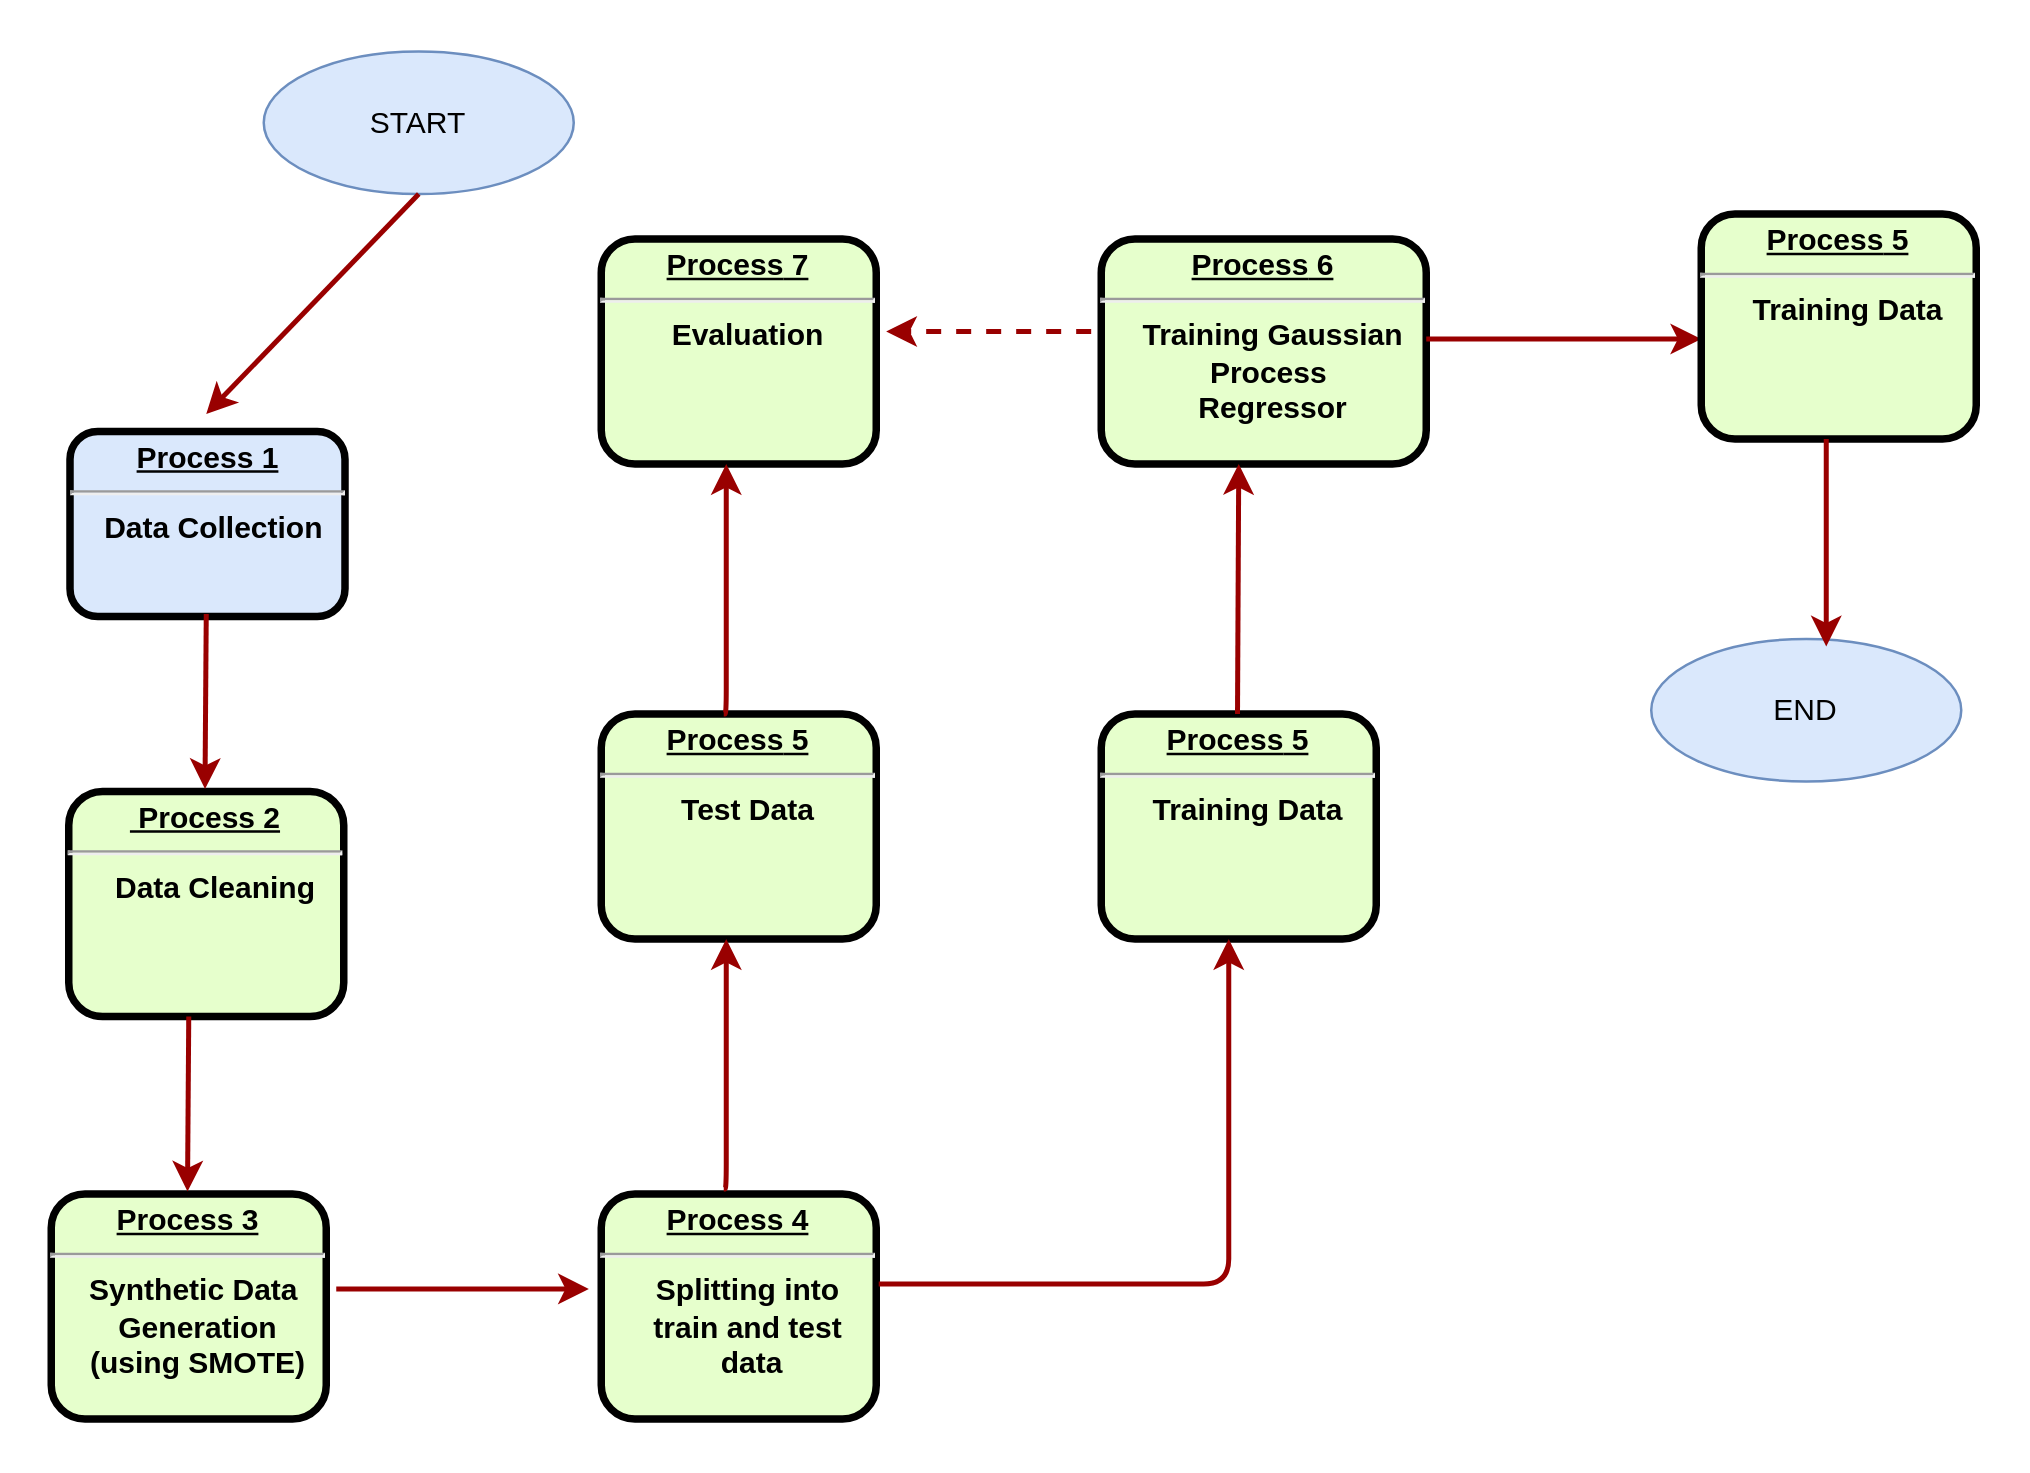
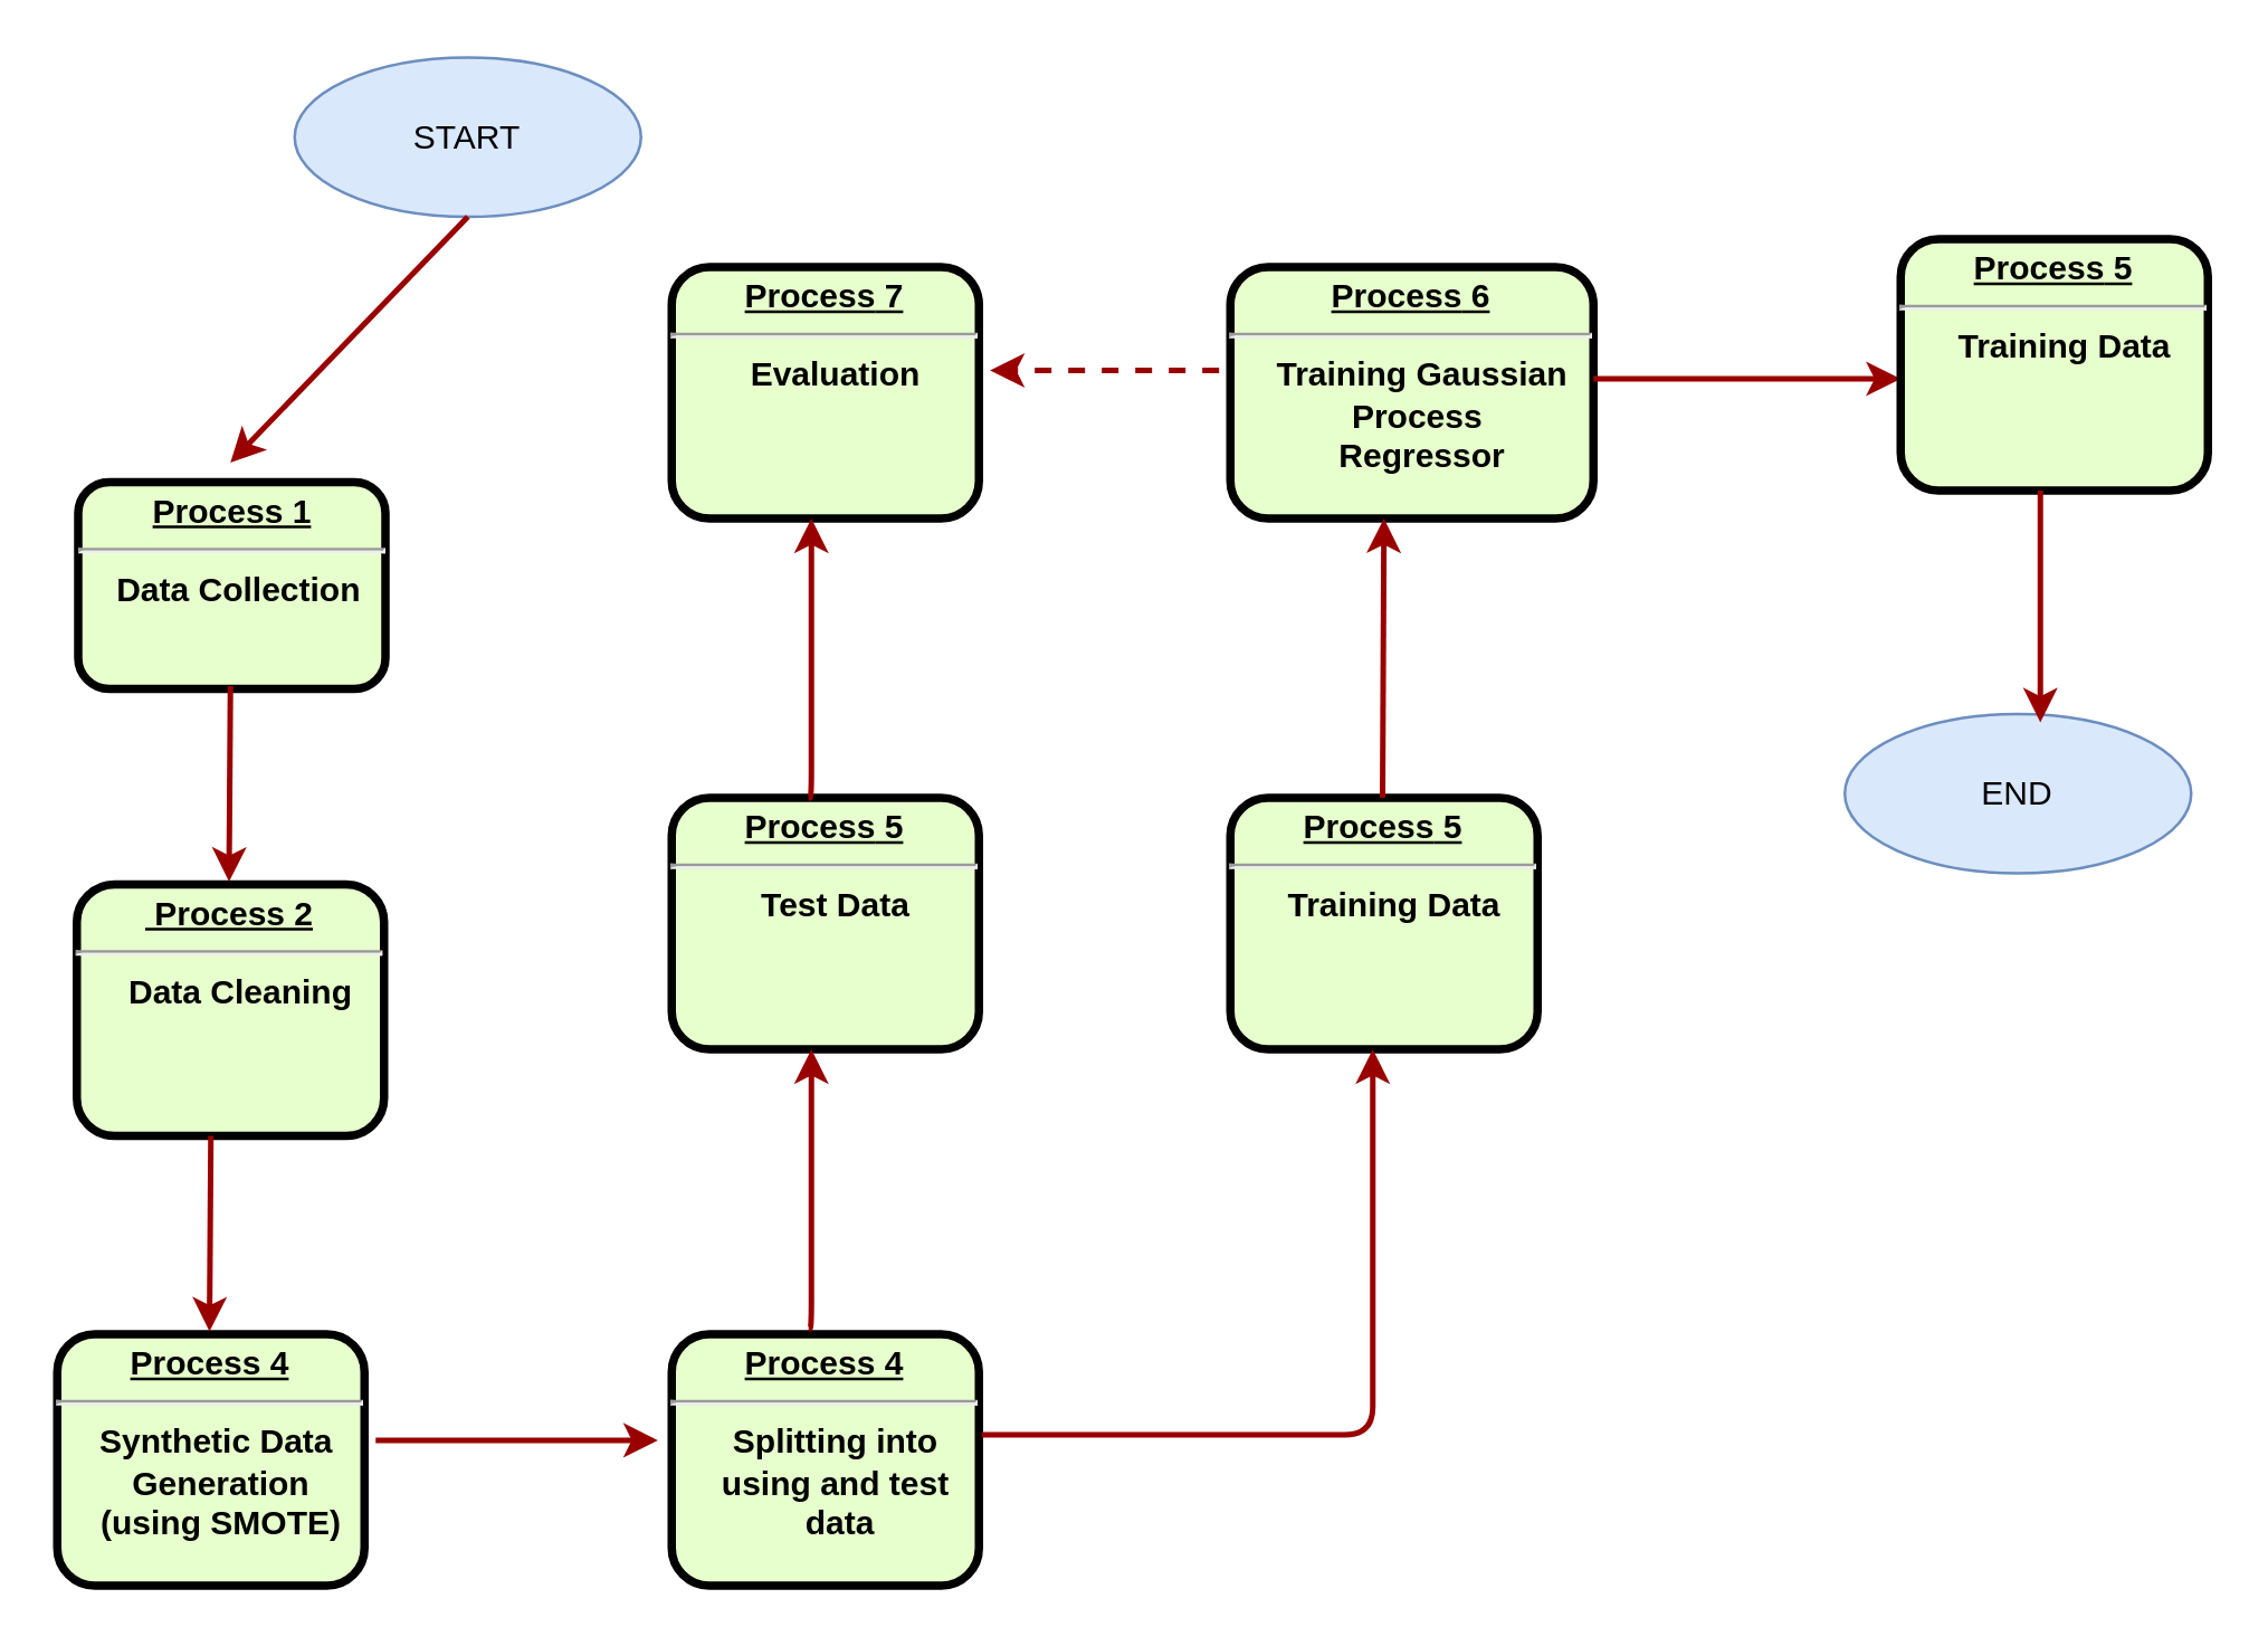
  <mxCell id="0" />
  <mxCell id="1" parent="0" />
- <mxCell id="2" value="&lt;p style=&quot;margin: 0px ; margin-top: 4px ; text-align: center ; text-decoration: underline&quot;&gt;&lt;strong&gt;Process 1&lt;br&gt;&lt;/strong&gt;&lt;/p&gt;&lt;hr&gt;&lt;p style=&quot;margin: 0px ; margin-left: 8px&quot;&gt;Data Collection&amp;nbsp;&lt;br&gt;&lt;br&gt;&lt;/p&gt;" style="verticalAlign=middle;align=center;overflow=fill;fontSize=12;fontFamily=Helvetica;html=1;rounded=1;fontStyle=1;strokeWidth=3;fillColor=#dae8fc;" parent="1" vertex="1"><mxGeometry x="27.5" y="172" width="110" height="74" as="geometry" /></mxCell>
+ <mxCell id="2" value="&lt;p style=&quot;margin: 0px ; margin-top: 4px ; text-align: center ; text-decoration: underline&quot;&gt;&lt;strong&gt;Process 1&lt;br&gt;&lt;/strong&gt;&lt;/p&gt;&lt;hr&gt;&lt;p style=&quot;margin: 0px ; margin-left: 8px&quot;&gt;Data Collection&amp;nbsp;&lt;br&gt;&lt;br&gt;&lt;/p&gt;" style="verticalAlign=middle;align=center;overflow=fill;fontSize=12;fontFamily=Helvetica;html=1;rounded=1;fontStyle=1;strokeWidth=3;fillColor=#E6FFCC" parent="1" vertex="1"><mxGeometry x="27.5" y="172" width="110" height="74" as="geometry" /></mxCell>
  <mxCell id="3" value="START" style="ellipse;whiteSpace=wrap;html=1;fillColor=#dae8fc;strokeColor=#6c8ebf;" vertex="1" parent="1"><mxGeometry x="105" y="20" width="124" height="57" as="geometry" /></mxCell>
  <mxCell id="4" value="" style="edgeStyle=none;noEdgeStyle=1;strokeColor=#990000;strokeWidth=2;exitX=0.5;exitY=1;exitDx=0;exitDy=0;" edge="1" parent="1" source="3"><mxGeometry width="100" height="100" relative="1" as="geometry"><mxPoint x="77" y="111" as="sourcePoint" /><mxPoint x="82" y="165" as="targetPoint" /></mxGeometry></mxCell>
  <mxCell id="5" value="&lt;p style=&quot;margin: 0px ; margin-top: 4px ; text-align: center ; text-decoration: underline&quot;&gt;&lt;strong&gt;&amp;nbsp;Process 2&lt;br&gt;&lt;/strong&gt;&lt;/p&gt;&lt;hr&gt;&lt;p style=&quot;margin: 0px ; margin-left: 8px&quot;&gt;Data Cleaning&lt;/p&gt;" style="verticalAlign=middle;align=center;overflow=fill;fontSize=12;fontFamily=Helvetica;html=1;rounded=1;fontStyle=1;strokeWidth=3;fillColor=#E6FFCC" vertex="1" parent="1"><mxGeometry x="27" y="316" width="110" height="90" as="geometry" /></mxCell>
  <mxCell id="6" value="" style="edgeStyle=elbowEdgeStyle;elbow=horizontal;strokeColor=#990000;strokeWidth=2" edge="1" parent="1"><mxGeometry width="100" height="100" relative="1" as="geometry"><mxPoint x="82" y="245" as="sourcePoint" /><mxPoint x="82" y="315" as="targetPoint" /><Array as="points"><mxPoint x="81.5" y="310" /></Array></mxGeometry></mxCell>
- <mxCell id="7" value="&lt;p style=&quot;margin: 4px 0px 0px ; text-decoration: underline&quot;&gt;&lt;strong&gt;Process 3&lt;/strong&gt;&lt;/p&gt;&lt;hr&gt;&lt;p style=&quot;margin: 0px ; margin-left: 8px&quot;&gt;Synthetic Data&amp;nbsp;&lt;br&gt;Generation&lt;br&gt;(using SMOTE)&lt;/p&gt;" style="verticalAlign=middle;align=center;overflow=fill;fontSize=12;fontFamily=Helvetica;html=1;rounded=1;fontStyle=1;strokeWidth=3;fillColor=#E6FFCC" vertex="1" parent="1"><mxGeometry x="20" y="477" width="110" height="90" as="geometry" /></mxCell>
+ <mxCell id="7" value="&lt;p style=&quot;margin: 4px 0px 0px ; text-decoration: underline&quot;&gt;&lt;strong&gt;Process 4&lt;/strong&gt;&lt;/p&gt;&lt;hr&gt;&lt;p style=&quot;margin: 0px ; margin-left: 8px&quot;&gt;Synthetic Data&amp;nbsp;&lt;br&gt;Generation&lt;br&gt;(using SMOTE)&lt;/p&gt;" style="verticalAlign=middle;align=center;overflow=fill;fontSize=12;fontFamily=Helvetica;html=1;rounded=1;fontStyle=1;strokeWidth=3;fillColor=#E6FFCC" vertex="1" parent="1"><mxGeometry x="20" y="477" width="110" height="90" as="geometry" /></mxCell>
  <mxCell id="8" value="" style="edgeStyle=elbowEdgeStyle;elbow=horizontal;strokeColor=#990000;strokeWidth=2" edge="1" parent="1"><mxGeometry width="100" height="100" relative="1" as="geometry"><mxPoint x="75" y="406" as="sourcePoint" /><mxPoint x="75" y="476" as="targetPoint" /><Array as="points"><mxPoint x="74.5" y="471" /></Array></mxGeometry></mxCell>
- <mxCell id="9" value="&lt;p style=&quot;margin: 4px 0px 0px ; text-decoration: underline&quot;&gt;&lt;strong&gt;Process 4&lt;/strong&gt;&lt;/p&gt;&lt;hr&gt;&lt;p style=&quot;margin: 0px ; margin-left: 8px&quot;&gt;Splitting into &lt;br&gt;train and test&lt;br&gt;&amp;nbsp;data&lt;/p&gt;" style="verticalAlign=middle;align=center;overflow=fill;fontSize=12;fontFamily=Helvetica;html=1;rounded=1;fontStyle=1;strokeWidth=3;fillColor=#E6FFCC" vertex="1" parent="1"><mxGeometry x="240" y="477" width="110" height="90" as="geometry" /></mxCell>
+ <mxCell id="9" value="&lt;p style=&quot;margin: 4px 0px 0px ; text-decoration: underline&quot;&gt;&lt;strong&gt;Process 4&lt;/strong&gt;&lt;/p&gt;&lt;hr&gt;&lt;p style=&quot;margin: 0px ; margin-left: 8px&quot;&gt;Splitting into &lt;br&gt;using and test&lt;br&gt;&amp;nbsp;data&lt;/p&gt;" style="verticalAlign=middle;align=center;overflow=fill;fontSize=12;fontFamily=Helvetica;html=1;rounded=1;fontStyle=1;strokeWidth=3;fillColor=#E6FFCC" vertex="1" parent="1"><mxGeometry x="240" y="477" width="110" height="90" as="geometry" /></mxCell>
  <mxCell id="10" value="" style="edgeStyle=elbowEdgeStyle;elbow=horizontal;strokeColor=#990000;strokeWidth=2;entryX=-0.045;entryY=0.422;entryDx=0;entryDy=0;entryPerimeter=0;" edge="1" parent="1" target="9"><mxGeometry width="100" height="100" relative="1" as="geometry"><mxPoint x="134" y="515" as="sourcePoint" /><mxPoint x="180.5" y="557" as="targetPoint" /><Array as="points"><mxPoint x="180" y="552" /></Array></mxGeometry></mxCell>
  <mxCell id="11" value="&lt;p style=&quot;margin: 0px ; margin-top: 4px ; text-align: center ; text-decoration: underline&quot;&gt;&lt;strong&gt;&lt;strong&gt;Process&lt;/strong&gt;&amp;nbsp;5&lt;br&gt;&lt;/strong&gt;&lt;/p&gt;&lt;hr&gt;&lt;p style=&quot;margin: 0px ; margin-left: 8px&quot;&gt;Training Data&lt;/p&gt;" style="verticalAlign=middle;align=center;overflow=fill;fontSize=12;fontFamily=Helvetica;html=1;rounded=1;fontStyle=1;strokeWidth=3;fillColor=#E6FFCC" vertex="1" parent="1"><mxGeometry x="440" y="285" width="110" height="90" as="geometry" /></mxCell>
  <mxCell id="12" value="&lt;p style=&quot;margin: 0px ; margin-top: 4px ; text-align: center ; text-decoration: underline&quot;&gt;&lt;strong&gt;&lt;strong&gt;Process&lt;/strong&gt;&amp;nbsp;5&lt;br&gt;&lt;/strong&gt;&lt;/p&gt;&lt;hr&gt;&lt;p style=&quot;margin: 0px ; margin-left: 8px&quot;&gt;Test Data&lt;/p&gt;" style="verticalAlign=middle;align=center;overflow=fill;fontSize=12;fontFamily=Helvetica;html=1;rounded=1;fontStyle=1;strokeWidth=3;fillColor=#E6FFCC" vertex="1" parent="1"><mxGeometry x="240" y="285" width="110" height="90" as="geometry" /></mxCell>
  <mxCell id="13" value="" style="edgeStyle=elbowEdgeStyle;elbow=horizontal;strokeColor=#990000;strokeWidth=2;" edge="1" parent="1"><mxGeometry width="100" height="100" relative="1" as="geometry"><mxPoint x="289" y="475" as="sourcePoint" /><mxPoint x="290" y="375" as="targetPoint" /><Array as="points"><mxPoint x="290" y="450" /></Array></mxGeometry></mxCell>
  <mxCell id="14" value="" style="edgeStyle=elbowEdgeStyle;elbow=horizontal;strokeColor=#990000;strokeWidth=2;exitX=1.009;exitY=0.4;exitDx=0;exitDy=0;exitPerimeter=0;" edge="1" parent="1" source="9"><mxGeometry width="100" height="100" relative="1" as="geometry"><mxPoint x="360" y="515" as="sourcePoint" /><mxPoint x="491" y="375" as="targetPoint" /><Array as="points"><mxPoint x="491" y="515" /></Array></mxGeometry></mxCell>
  <mxCell id="15" value="&lt;p style=&quot;margin: 0px ; margin-top: 4px ; text-align: center ; text-decoration: underline&quot;&gt;&lt;strong&gt;&lt;strong&gt;Process&lt;/strong&gt;&amp;nbsp;6&lt;br&gt;&lt;/strong&gt;&lt;/p&gt;&lt;hr&gt;&lt;p style=&quot;margin: 0px ; margin-left: 8px&quot;&gt;Training Gaussian&lt;br&gt;Process&amp;nbsp;&lt;br&gt;Regressor&lt;/p&gt;" style="verticalAlign=middle;align=center;overflow=fill;fontSize=12;fontFamily=Helvetica;html=1;rounded=1;fontStyle=1;strokeWidth=3;fillColor=#E6FFCC" vertex="1" parent="1"><mxGeometry x="440" y="95" width="130" height="90" as="geometry" /></mxCell>
  <mxCell id="16" value="" style="edgeStyle=elbowEdgeStyle;elbow=horizontal;strokeColor=#990000;strokeWidth=2;" edge="1" parent="1" target="15"><mxGeometry width="100" height="100" relative="1" as="geometry"><mxPoint x="494.5" y="285" as="sourcePoint" /><mxPoint x="496" y="185" as="targetPoint" /><Array as="points"><mxPoint x="495" y="235" /></Array></mxGeometry></mxCell>
  <mxCell id="17" value="&lt;p style=&quot;margin: 0px ; margin-top: 4px ; text-align: center ; text-decoration: underline&quot;&gt;&lt;strong&gt;&lt;strong&gt;Process&lt;/strong&gt;&amp;nbsp;7&lt;br&gt;&lt;/strong&gt;&lt;/p&gt;&lt;hr&gt;&lt;p style=&quot;margin: 0px ; margin-left: 8px&quot;&gt;Evaluation&lt;/p&gt;" style="verticalAlign=middle;align=center;overflow=fill;fontSize=12;fontFamily=Helvetica;html=1;rounded=1;fontStyle=1;strokeWidth=3;fillColor=#E6FFCC" vertex="1" parent="1"><mxGeometry x="240" y="95" width="110" height="90" as="geometry" /></mxCell>
  <mxCell id="18" value="" style="edgeStyle=elbowEdgeStyle;elbow=horizontal;strokeColor=#990000;strokeWidth=2;" edge="1" parent="1"><mxGeometry width="100" height="100" relative="1" as="geometry"><mxPoint x="289" y="285" as="sourcePoint" /><mxPoint x="290" y="185" as="targetPoint" /><Array as="points"><mxPoint x="290" y="260" /></Array></mxGeometry></mxCell>
  <mxCell id="19" value="" style="edgeStyle=elbowEdgeStyle;elbow=horizontal;strokeColor=#990000;strokeWidth=2;entryX=1.036;entryY=0.411;entryDx=0;entryDy=0;entryPerimeter=0;exitX=-0.031;exitY=0.411;exitDx=0;exitDy=0;exitPerimeter=0;dashed=1;" edge="1" parent="1" source="15" target="17"><mxGeometry width="100" height="100" relative="1" as="geometry"><mxPoint x="400" y="185" as="sourcePoint" /><mxPoint x="401" y="85" as="targetPoint" /><Array as="points"><mxPoint x="401" y="160" /></Array></mxGeometry></mxCell>
  <mxCell id="20" value="" style="edgeStyle=elbowEdgeStyle;elbow=horizontal;strokeColor=#990000;strokeWidth=2;" edge="1" parent="1"><mxGeometry width="100" height="100" relative="1" as="geometry"><mxPoint x="570" y="135" as="sourcePoint" /><mxPoint x="680" y="135" as="targetPoint" /><Array as="points"><mxPoint x="571" y="110" /></Array></mxGeometry></mxCell>
  <mxCell id="21" value="&lt;p style=&quot;margin: 0px ; margin-top: 4px ; text-align: center ; text-decoration: underline&quot;&gt;&lt;strong&gt;&lt;strong&gt;Process&lt;/strong&gt;&amp;nbsp;5&lt;br&gt;&lt;/strong&gt;&lt;/p&gt;&lt;hr&gt;&lt;p style=&quot;margin: 0px ; margin-left: 8px&quot;&gt;Training Data&lt;/p&gt;" style="verticalAlign=middle;align=center;overflow=fill;fontSize=12;fontFamily=Helvetica;html=1;rounded=1;fontStyle=1;strokeWidth=3;fillColor=#E6FFCC" vertex="1" parent="1"><mxGeometry x="680" y="85" width="110" height="90" as="geometry" /></mxCell>
  <mxCell id="22" value="END" style="ellipse;whiteSpace=wrap;html=1;fillColor=#dae8fc;strokeColor=#6c8ebf;" vertex="1" parent="1"><mxGeometry x="660" y="255" width="124" height="57" as="geometry" /></mxCell>
  <mxCell id="23" value="" style="edgeStyle=none;noEdgeStyle=1;strokeColor=#990000;strokeWidth=2;exitX=0.5;exitY=1;exitDx=0;exitDy=0;" edge="1" parent="1"><mxGeometry width="100" height="100" relative="1" as="geometry"><mxPoint x="730" y="175" as="sourcePoint" /><mxPoint x="730" y="258" as="targetPoint" /></mxGeometry></mxCell>
